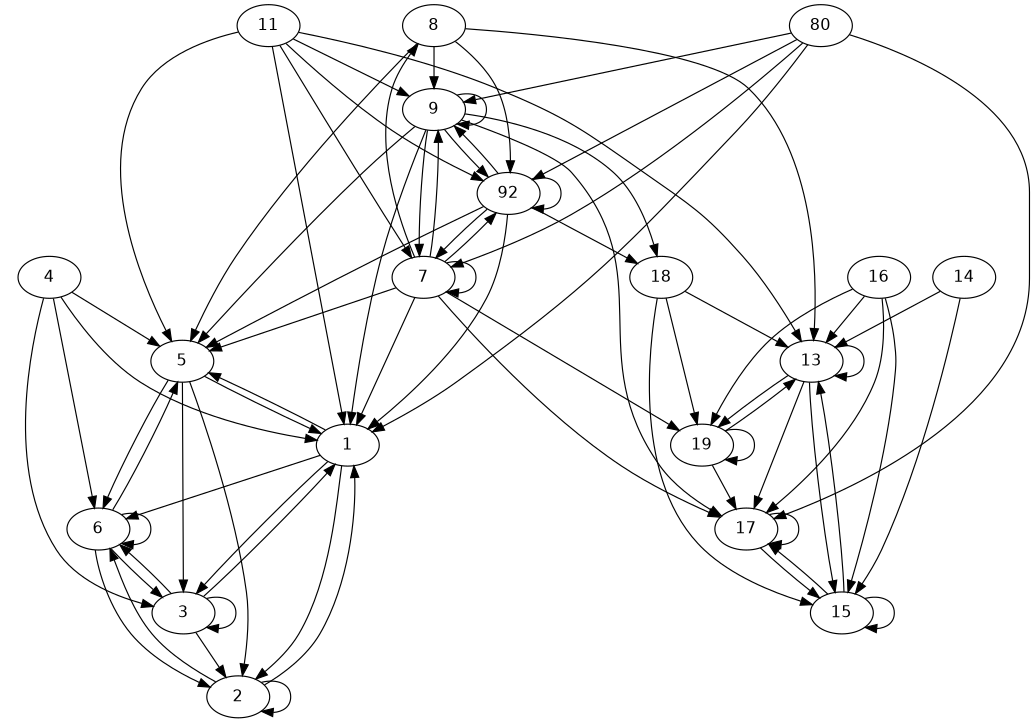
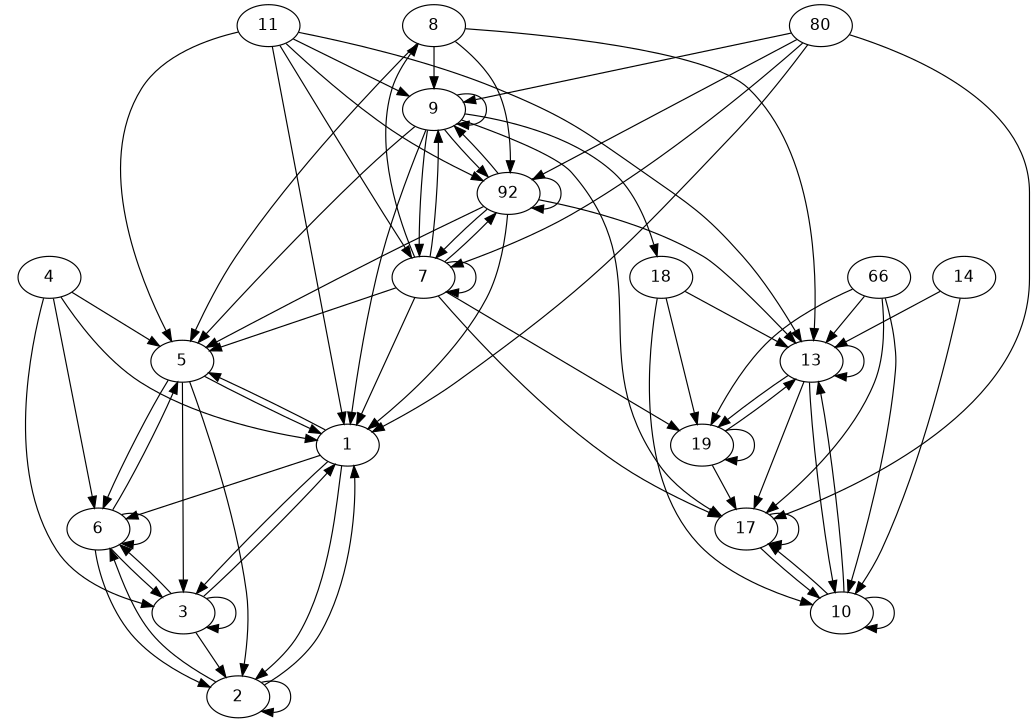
  strict digraph {
    fontname="DejaVu Sans"
    node [fontname="DejaVu Sans"]
    edge [fontname="DejaVu Sans"]
    8
    9
    n3 [label=92]
    5
    13
    7
    1
    19
    17
    18
    2
    3
    6
-   15
+   15 [label=10]
    n15 [label=80]
    11
    4
    14
-   16
+   16 [label=66]
    8 -> 9
    8 -> n3
    8 -> 5
    8 -> 13
    9 -> 9
    9 -> n3
    9 -> 5
    9 -> 7
    9 -> 1
    9 -> 17
    9 -> 18
    n3 -> 9
    n3 -> n3
    n3 -> 5
-   n3 -> 18
+   n3 -> 13
    n3 -> 7
    n3 -> 1
    5 -> 1
    5 -> 2
    5 -> 3
    5 -> 6
    13 -> 13
    13 -> 19
    13 -> 17
    13 -> 15
    7 -> 8
    7 -> 9
    7 -> n3
    7 -> 5
    7 -> 7
    7 -> 1
    7 -> 19
    7 -> 17
    1 -> 5
    1 -> 2
    1 -> 3
    1 -> 6
    19 -> 13
    19 -> 19
    19 -> 17
    17 -> 17
    17 -> 15
    18 -> 13
    18 -> 19
    18 -> 15
    2 -> 1
    2 -> 2
    2 -> 6
    3 -> 1
    3 -> 2
    3 -> 3
    3 -> 6
    6 -> 5
    6 -> 2
    6 -> 3
    6 -> 6
    15 -> 13
    15 -> 17
    15 -> 15
    n15 -> 9
    n15 -> n3
    n15 -> 7
    n15 -> 1
    n15 -> 17
    11 -> 9
    11 -> n3
    11 -> 5
    11 -> 13
    11 -> 7
    11 -> 1
    4 -> 5
    4 -> 1
    4 -> 3
    4 -> 6
    14 -> 13
    14 -> 15
    16 -> 13
    16 -> 19
    16 -> 17
    16 -> 15
  }
